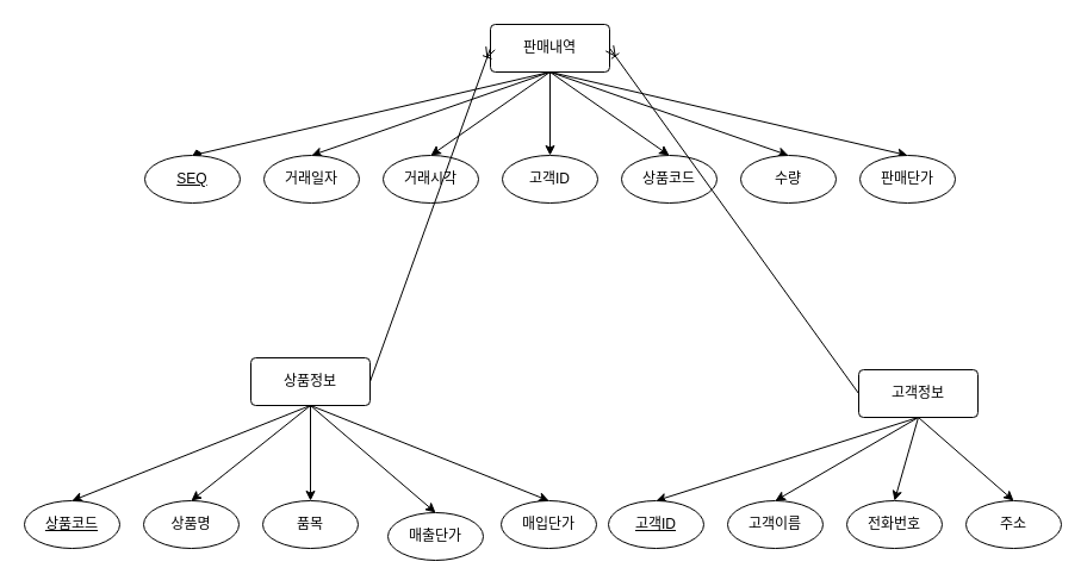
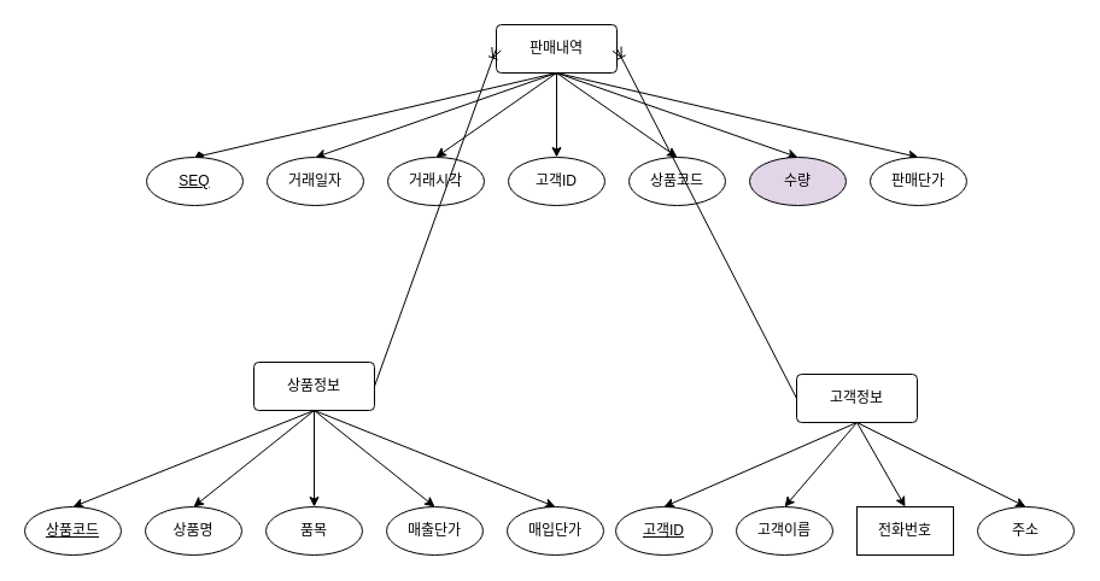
  <mxCell id="0" />
  <mxCell id="1" parent="0" />
  <mxCell id="2" style="rounded=0;orthogonalLoop=1;jettySize=auto;html=1;entryX=0.5;entryY=0;entryDx=0;entryDy=0;exitX=0.5;exitY=1;exitDx=0;exitDy=0;" edge="1" parent="1" source="7" target="8"><mxGeometry relative="1" as="geometry" /></mxCell>
  <mxCell id="3" style="edgeStyle=none;shape=connector;rounded=0;orthogonalLoop=1;jettySize=auto;html=1;entryX=0.5;entryY=0;entryDx=0;entryDy=0;labelBackgroundColor=default;strokeColor=default;fontFamily=Helvetica;fontSize=11;fontColor=default;endArrow=classic;exitX=0.5;exitY=1;exitDx=0;exitDy=0;" edge="1" parent="1" source="7" target="12"><mxGeometry relative="1" as="geometry" /></mxCell>
  <mxCell id="4" style="edgeStyle=none;shape=connector;rounded=0;orthogonalLoop=1;jettySize=auto;html=1;entryX=0.5;entryY=0;entryDx=0;entryDy=0;labelBackgroundColor=default;strokeColor=default;fontFamily=Helvetica;fontSize=11;fontColor=default;endArrow=classic;exitX=0.5;exitY=1;exitDx=0;exitDy=0;" edge="1" parent="1" source="7" target="11"><mxGeometry relative="1" as="geometry" /></mxCell>
  <mxCell id="5" style="edgeStyle=none;shape=connector;rounded=0;orthogonalLoop=1;jettySize=auto;html=1;entryX=0.5;entryY=0;entryDx=0;entryDy=0;labelBackgroundColor=default;strokeColor=default;fontFamily=Helvetica;fontSize=11;fontColor=default;endArrow=classic;exitX=0.5;exitY=1;exitDx=0;exitDy=0;" edge="1" parent="1" source="7" target="9"><mxGeometry relative="1" as="geometry" /></mxCell>
  <mxCell id="6" style="edgeStyle=none;shape=connector;rounded=0;orthogonalLoop=1;jettySize=auto;html=1;entryX=0.5;entryY=0;entryDx=0;entryDy=0;labelBackgroundColor=default;strokeColor=default;fontFamily=Helvetica;fontSize=11;fontColor=default;endArrow=classic;exitX=0.5;exitY=1;exitDx=0;exitDy=0;" edge="1" parent="1" source="7" target="10"><mxGeometry relative="1" as="geometry" /></mxCell>
  <mxCell id="7" value="상품정보" style="rounded=1;arcSize=10;whiteSpace=wrap;html=1;align=center;" vertex="1" parent="1"><mxGeometry x="210" y="300" width="100" height="40" as="geometry" /></mxCell>
  <mxCell id="8" value="상품코드" style="ellipse;whiteSpace=wrap;html=1;align=center;fontStyle=4;" vertex="1" parent="1"><mxGeometry x="20" y="420" width="80" height="40" as="geometry" /></mxCell>
- <mxCell id="9" value="매출단가" style="ellipse;whiteSpace=wrap;html=1;align=center;" vertex="1" parent="1"><mxGeometry x="325" y="430" width="80" height="40" as="geometry" /></mxCell>
+ <mxCell id="9" value="매출단가" style="ellipse;whiteSpace=wrap;html=1;align=center;" vertex="1" parent="1"><mxGeometry x="320" y="420" width="80" height="40" as="geometry" /></mxCell>
  <mxCell id="10" value="매입단가" style="ellipse;whiteSpace=wrap;html=1;align=center;" vertex="1" parent="1"><mxGeometry x="420" y="420" width="80" height="40" as="geometry" /></mxCell>
  <mxCell id="11" value="품목" style="ellipse;whiteSpace=wrap;html=1;align=center;" vertex="1" parent="1"><mxGeometry x="220" y="420" width="80" height="40" as="geometry" /></mxCell>
  <mxCell id="12" value="상품명" style="ellipse;whiteSpace=wrap;html=1;align=center;" vertex="1" parent="1"><mxGeometry x="120" y="420" width="80" height="40" as="geometry" /></mxCell>
  <mxCell id="13" style="rounded=0;orthogonalLoop=1;jettySize=auto;html=1;entryX=0.5;entryY=0;entryDx=0;entryDy=0;exitX=0.5;exitY=1;exitDx=0;exitDy=0;" edge="1" parent="1" source="17" target="18"><mxGeometry relative="1" as="geometry" /></mxCell>
  <mxCell id="14" style="edgeStyle=none;shape=connector;rounded=0;orthogonalLoop=1;jettySize=auto;html=1;entryX=0.5;entryY=0;entryDx=0;entryDy=0;labelBackgroundColor=default;strokeColor=default;fontFamily=Helvetica;fontSize=11;fontColor=default;endArrow=classic;exitX=0.5;exitY=1;exitDx=0;exitDy=0;" edge="1" parent="1" source="17" target="21"><mxGeometry relative="1" as="geometry" /></mxCell>
  <mxCell id="15" style="edgeStyle=none;shape=connector;rounded=0;orthogonalLoop=1;jettySize=auto;html=1;entryX=0.5;entryY=0;entryDx=0;entryDy=0;labelBackgroundColor=default;strokeColor=default;fontFamily=Helvetica;fontSize=11;fontColor=default;endArrow=classic;exitX=0.5;exitY=1;exitDx=0;exitDy=0;" edge="1" parent="1" source="17" target="20"><mxGeometry relative="1" as="geometry" /></mxCell>
  <mxCell id="16" style="edgeStyle=none;shape=connector;rounded=0;orthogonalLoop=1;jettySize=auto;html=1;entryX=0.5;entryY=0;entryDx=0;entryDy=0;labelBackgroundColor=default;strokeColor=default;fontFamily=Helvetica;fontSize=11;fontColor=default;endArrow=classic;exitX=0.5;exitY=1;exitDx=0;exitDy=0;" edge="1" parent="1" source="17" target="19"><mxGeometry relative="1" as="geometry" /></mxCell>
- <mxCell id="17" value="고객정보" style="rounded=1;arcSize=10;whiteSpace=wrap;html=1;align=center;" vertex="1" parent="1"><mxGeometry x="720" y="310" width="100" height="40" as="geometry" /></mxCell>
+ <mxCell id="17" value="고객정보" style="rounded=1;arcSize=10;whiteSpace=wrap;html=1;align=center;" vertex="1" parent="1"><mxGeometry x="660" y="310" width="100" height="40" as="geometry" /></mxCell>
  <mxCell id="18" value="고객ID" style="ellipse;whiteSpace=wrap;html=1;align=center;fontStyle=4;" vertex="1" parent="1"><mxGeometry x="510" y="420" width="80" height="40" as="geometry" /></mxCell>
  <mxCell id="19" value="주소" style="ellipse;whiteSpace=wrap;html=1;align=center;" vertex="1" parent="1"><mxGeometry x="810" y="420" width="80" height="40" as="geometry" /></mxCell>
- <mxCell id="20" value="전화번호" style="ellipse;whiteSpace=wrap;html=1;align=center;" vertex="1" parent="1"><mxGeometry x="710" y="420" width="80" height="40" as="geometry" /></mxCell>
+ <mxCell id="20" value="전화번호" style="whiteSpace=wrap;html=1;align=center;rounded=0;" vertex="1" parent="1"><mxGeometry x="710" y="420" width="80" height="40" as="geometry" /></mxCell>
  <mxCell id="21" value="고객이름" style="ellipse;whiteSpace=wrap;html=1;align=center;" vertex="1" parent="1"><mxGeometry x="610" y="420" width="80" height="40" as="geometry" /></mxCell>
  <mxCell id="22" style="rounded=0;orthogonalLoop=1;jettySize=auto;html=1;entryX=0.5;entryY=0;entryDx=0;entryDy=0;exitX=0.5;exitY=1;exitDx=0;exitDy=0;endArrow=diamond;" edge="1" parent="1" source="27" target="28"><mxGeometry relative="1" as="geometry" /></mxCell>
  <mxCell id="23" style="edgeStyle=none;shape=connector;rounded=0;orthogonalLoop=1;jettySize=auto;html=1;entryX=0.5;entryY=0;entryDx=0;entryDy=0;labelBackgroundColor=default;strokeColor=default;fontFamily=Helvetica;fontSize=11;fontColor=default;endArrow=classic;exitX=0.5;exitY=1;exitDx=0;exitDy=0;" edge="1" parent="1" source="27" target="32"><mxGeometry relative="1" as="geometry" /></mxCell>
  <mxCell id="24" style="edgeStyle=none;shape=connector;rounded=0;orthogonalLoop=1;jettySize=auto;html=1;entryX=0.5;entryY=0;entryDx=0;entryDy=0;labelBackgroundColor=default;strokeColor=default;fontFamily=Helvetica;fontSize=11;fontColor=default;endArrow=classic;exitX=0.5;exitY=1;exitDx=0;exitDy=0;" edge="1" parent="1" source="27" target="31"><mxGeometry relative="1" as="geometry" /></mxCell>
  <mxCell id="25" style="edgeStyle=none;shape=connector;rounded=0;orthogonalLoop=1;jettySize=auto;html=1;entryX=0.5;entryY=0;entryDx=0;entryDy=0;labelBackgroundColor=default;strokeColor=default;fontFamily=Helvetica;fontSize=11;fontColor=default;endArrow=classic;exitX=0.5;exitY=1;exitDx=0;exitDy=0;" edge="1" parent="1" source="27" target="29"><mxGeometry relative="1" as="geometry" /></mxCell>
  <mxCell id="26" style="edgeStyle=none;shape=connector;rounded=0;orthogonalLoop=1;jettySize=auto;html=1;entryX=0.5;entryY=0;entryDx=0;entryDy=0;labelBackgroundColor=default;strokeColor=default;fontFamily=Helvetica;fontSize=11;fontColor=default;endArrow=classic;exitX=0.5;exitY=1;exitDx=0;exitDy=0;" edge="1" parent="1" source="27" target="30"><mxGeometry relative="1" as="geometry" /></mxCell>
  <mxCell id="27" value="판매내역" style="rounded=1;arcSize=10;whiteSpace=wrap;html=1;align=center;" vertex="1" parent="1"><mxGeometry x="411" y="20" width="100" height="40" as="geometry" /></mxCell>
  <mxCell id="28" value="SEQ" style="ellipse;whiteSpace=wrap;html=1;align=center;fontStyle=4;" vertex="1" parent="1"><mxGeometry x="121" y="130" width="80" height="40" as="geometry" /></mxCell>
  <mxCell id="29" value="고객ID" style="ellipse;whiteSpace=wrap;html=1;align=center;" vertex="1" parent="1"><mxGeometry x="421" y="130" width="80" height="40" as="geometry" /></mxCell>
  <mxCell id="30" value="상품코드" style="ellipse;whiteSpace=wrap;html=1;align=center;" vertex="1" parent="1"><mxGeometry x="521" y="130" width="80" height="40" as="geometry" /></mxCell>
  <mxCell id="31" value="거래시각" style="ellipse;whiteSpace=wrap;html=1;align=center;" vertex="1" parent="1"><mxGeometry x="321" y="130" width="80" height="40" as="geometry" /></mxCell>
  <mxCell id="32" value="거래일자" style="ellipse;whiteSpace=wrap;html=1;align=center;" vertex="1" parent="1"><mxGeometry x="221" y="130" width="80" height="40" as="geometry" /></mxCell>
  <mxCell id="33" style="edgeStyle=none;shape=connector;rounded=0;orthogonalLoop=1;jettySize=auto;html=1;entryX=0.5;entryY=0;entryDx=0;entryDy=0;labelBackgroundColor=default;strokeColor=default;fontFamily=Helvetica;fontSize=11;fontColor=default;endArrow=classic;exitX=0.5;exitY=1;exitDx=0;exitDy=0;" edge="1" parent="1" target="34" source="27"><mxGeometry relative="1" as="geometry"><mxPoint x="461" y="50" as="sourcePoint" /></mxGeometry></mxCell>
- <mxCell id="34" value="수량" style="ellipse;whiteSpace=wrap;html=1;align=center;" vertex="1" parent="1"><mxGeometry x="621" y="130" width="80" height="40" as="geometry" /></mxCell>
+ <mxCell id="34" value="수량" style="ellipse;whiteSpace=wrap;html=1;align=center;fillColor=#e1d5e7;" vertex="1" parent="1"><mxGeometry x="621" y="130" width="80" height="40" as="geometry" /></mxCell>
  <mxCell id="35" style="edgeStyle=none;shape=connector;rounded=0;orthogonalLoop=1;jettySize=auto;html=1;entryX=0.5;entryY=0;entryDx=0;entryDy=0;labelBackgroundColor=default;strokeColor=default;fontFamily=Helvetica;fontSize=11;fontColor=default;endArrow=classic;exitX=0.5;exitY=1;exitDx=0;exitDy=0;" edge="1" parent="1" target="36" source="27"><mxGeometry relative="1" as="geometry"><mxPoint x="561" y="50" as="sourcePoint" /></mxGeometry></mxCell>
  <mxCell id="36" value="판매단가" style="ellipse;whiteSpace=wrap;html=1;align=center;" vertex="1" parent="1"><mxGeometry x="721" y="130" width="80" height="40" as="geometry" /></mxCell>
  <mxCell id="37" value="" style="fontSize=12;html=1;endArrow=ERoneToMany;rounded=0;labelBackgroundColor=default;strokeColor=default;fontFamily=Helvetica;fontColor=default;shape=connector;exitX=1;exitY=0.5;exitDx=0;exitDy=0;entryX=0;entryY=0.5;entryDx=0;entryDy=0;" edge="1" parent="1" source="7" target="27"><mxGeometry width="100" height="100" relative="1" as="geometry"><mxPoint x="381" y="200" as="sourcePoint" /><mxPoint x="481" y="100" as="targetPoint" /></mxGeometry></mxCell>
  <mxCell id="38" value="" style="fontSize=12;html=1;endArrow=ERoneToMany;rounded=0;labelBackgroundColor=default;strokeColor=default;fontFamily=Helvetica;fontColor=default;shape=connector;exitX=0;exitY=0.5;exitDx=0;exitDy=0;entryX=1;entryY=0.5;entryDx=0;entryDy=0;" edge="1" parent="1" source="17" target="27"><mxGeometry width="100" height="100" relative="1" as="geometry"><mxPoint x="571" y="-100" as="sourcePoint" /><mxPoint x="601" y="320" as="targetPoint" /></mxGeometry></mxCell>
